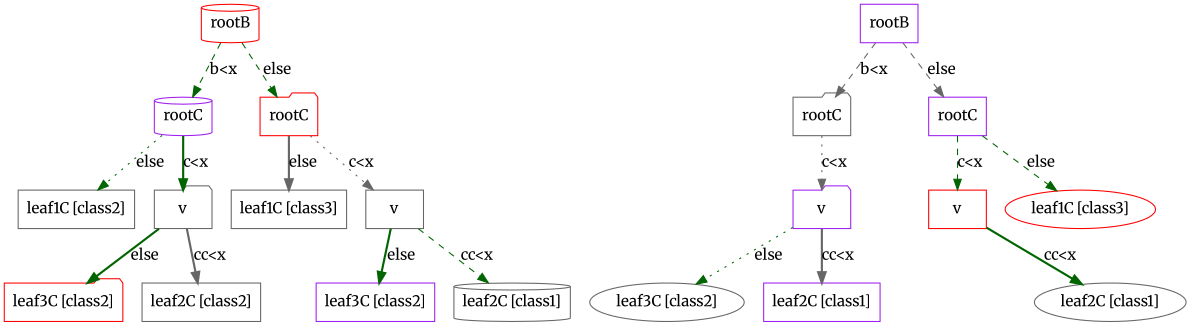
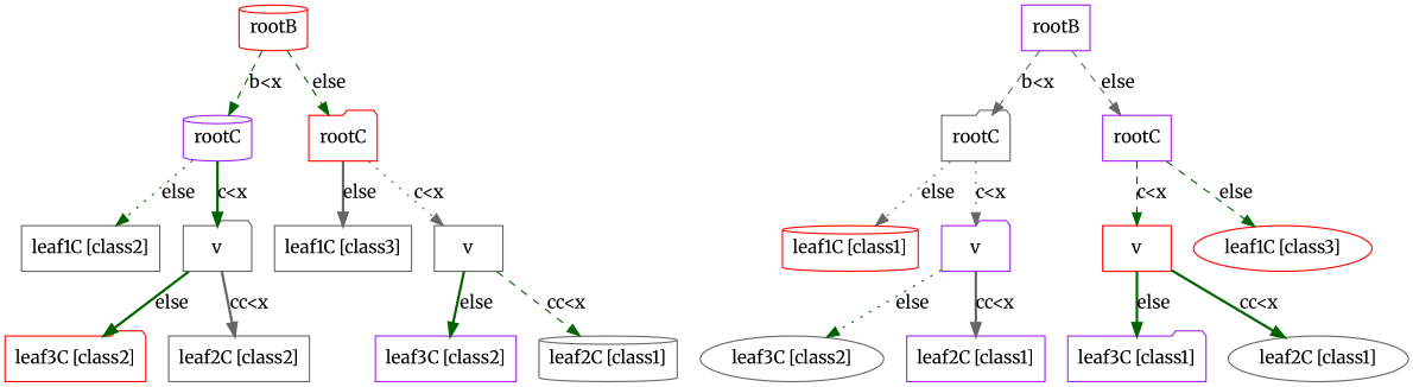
  digraph {
    fontname=Merriweather
    node [color=gray40 fontname=Merriweather shape=box]
    edge [color=darkgreen fontname=Merriweather style=bold]
    n1 [color=purple label=rootC shape=cylinder]
    n2 [label="leaf1C [class2]"]
    n3 [label=v shape=folder]
    n4 [color=red label="leaf3C [class2]" shape=folder]
    n5 [label="leaf2C [class2]"]
    n6 [label=rootC shape=folder]
+   n7 [color=red label="leaf1C [class1]" shape=cylinder]
    n8 [color=purple label=v shape=folder]
    n9 [label="leaf3C [class2]" shape=ellipse]
    n10 [color=purple label="leaf2C [class1]"]
    n11 [color=purple label=rootB]
    n12 [color=purple label=rootC]
    n13 [color=red label=v]
    n14 [color=red label="leaf1C [class3]" shape=ellipse]
+   n15 [color=purple label="leaf3C [class1]" shape=folder]
    n16 [label="leaf2C [class1]" shape=ellipse]
    n17 [color=red label=rootC shape=folder]
    n18 [label="leaf1C [class3]"]
    n19 [label=v]
    n20 [color=purple label="leaf3C [class2]"]
    n21 [label="leaf2C [class1]" shape=cylinder]
    n22 [color=red label=rootB shape=cylinder]
    n1 -> n2 [label=else style=dotted]
    n1 -> n3 [label="c<x"]
    n3 -> n4 [label=else]
    n3 -> n5 [color=gray40 label="cc<x"]
+   n6 -> n7 [color=gray40 label=else style=dotted]
    n6 -> n8 [color=gray40 label="c<x" style=dotted]
    n8 -> n9 [label=else style=dotted]
    n8 -> n10 [color=gray40 label="cc<x"]
    n11 -> n6 [color=gray40 label="b<x" style=dashed]
    n11 -> n12 [color=gray40 label=else style=dashed]
    n12 -> n13 [label="c<x" style=dashed]
    n12 -> n14 [label=else style=dashed]
+   n13 -> n15 [label=else]
    n13 -> n16 [label="cc<x"]
    n17 -> n18 [color=gray40 label=else]
    n17 -> n19 [color=gray40 label="c<x" style=dotted]
    n19 -> n20 [label=else]
    n19 -> n21 [label="cc<x" style=dashed]
    n22 -> n1 [label="b<x" style=dashed]
    n22 -> n17 [label=else style=dashed]
  }
